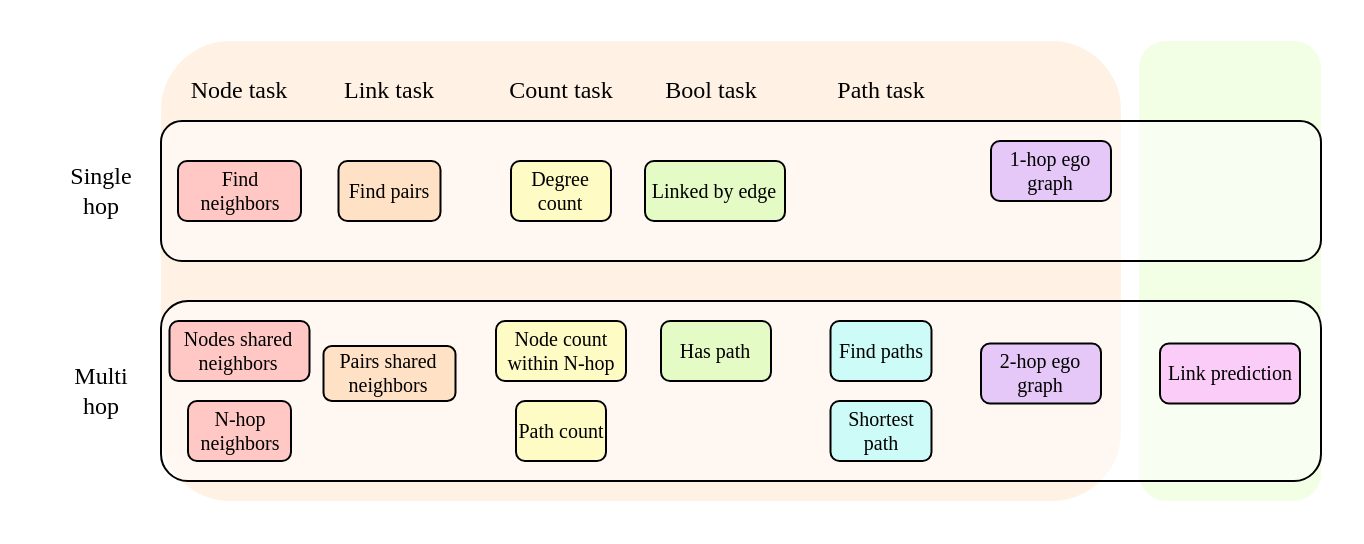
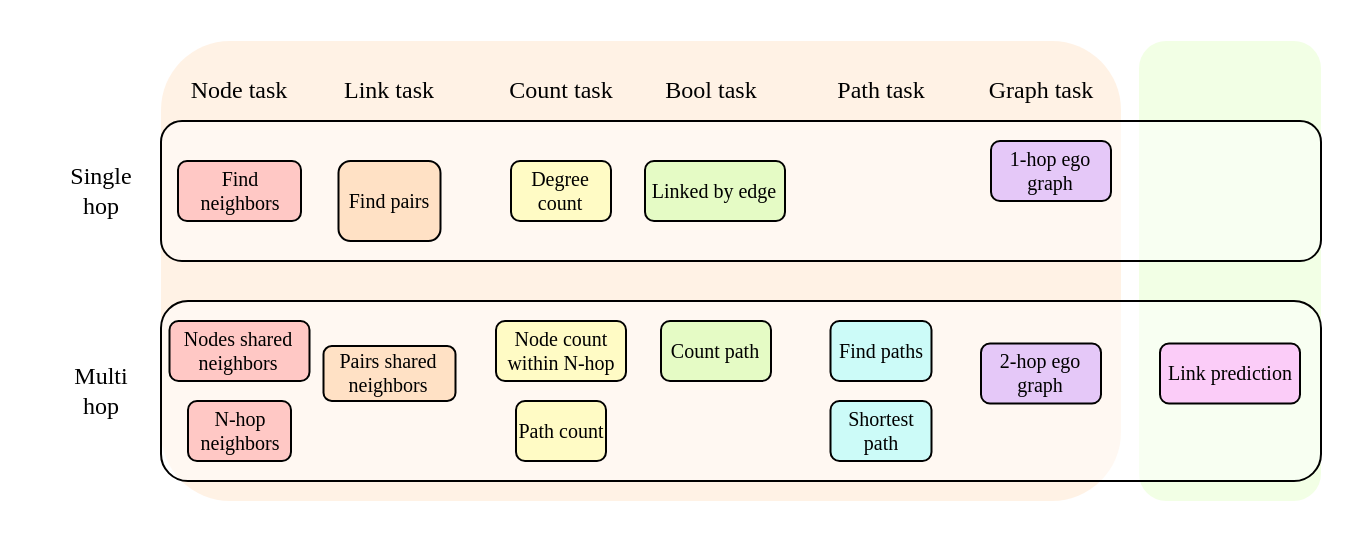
  <mxCell id="0" />
  <mxCell id="1" parent="0" />
  <mxCell id="2" value="" style="rounded=1;whiteSpace=wrap;html=1;fillColor=#E6FFCC;dashed=1;dashPattern=12 12;strokeColor=none;fillOpacity=50;" vertex="1" parent="1"><mxGeometry x="569" y="20" width="91" height="230" as="geometry" /></mxCell>
  <mxCell id="3" value="" style="rounded=1;whiteSpace=wrap;html=1;fillColor=#FFE6CC;dashed=1;dashPattern=12 12;strokeColor=none;fillOpacity=50;" vertex="1" parent="1"><mxGeometry x="80" y="20" width="480" height="230" as="geometry" /></mxCell>
  <mxCell id="4" value="Node task" style="text;html=1;align=center;verticalAlign=middle;resizable=0;points=[];autosize=1;strokeColor=none;fillColor=none;fontFamily=Comic Sans MS;" vertex="1" parent="1"><mxGeometry x="79.25" y="30" width="80" height="30" as="geometry" /></mxCell>
  <mxCell id="5" value="Link task" style="text;html=1;align=center;verticalAlign=middle;resizable=0;points=[];autosize=1;strokeColor=none;fillColor=none;fontFamily=Comic Sans MS;" vertex="1" parent="1"><mxGeometry x="159.25" y="30" width="70" height="30" as="geometry" /></mxCell>
  <mxCell id="6" value="Count task" style="text;html=1;align=center;verticalAlign=middle;resizable=0;points=[];autosize=1;strokeColor=none;fillColor=none;fontFamily=Comic Sans MS;" vertex="1" parent="1"><mxGeometry x="240" y="30" width="80" height="30" as="geometry" /></mxCell>
  <mxCell id="7" value="Bool task" style="text;html=1;align=center;verticalAlign=middle;resizable=0;points=[];autosize=1;strokeColor=none;fillColor=none;fontFamily=Comic Sans MS;" vertex="1" parent="1"><mxGeometry x="320" y="30" width="70" height="30" as="geometry" /></mxCell>
  <mxCell id="8" value="Path task" style="text;html=1;align=center;verticalAlign=middle;resizable=0;points=[];autosize=1;strokeColor=none;fillColor=none;fontFamily=Comic Sans MS;" vertex="1" parent="1"><mxGeometry x="400" y="30" width="80" height="30" as="geometry" /></mxCell>
+ <mxCell id="9" value="Graph task" style="text;html=1;align=center;verticalAlign=middle;resizable=0;points=[];autosize=1;strokeColor=none;fillColor=none;fontFamily=Comic Sans MS;" vertex="1" parent="1"><mxGeometry x="480" y="30" width="80" height="30" as="geometry" /></mxCell>
  <mxCell id="10" value="" style="rounded=1;whiteSpace=wrap;html=1;fillStyle=auto;gradientColor=none;fillColor=default;fillOpacity=50;strokeColor=default;" vertex="1" parent="1"><mxGeometry x="80" y="60" width="580" height="70" as="geometry" /></mxCell>
  <mxCell id="11" value="" style="rounded=1;whiteSpace=wrap;html=1;fillStyle=auto;gradientColor=none;fillColor=default;fillOpacity=50;" vertex="1" parent="1"><mxGeometry x="80" y="150" width="580" height="90" as="geometry" /></mxCell>
  <mxCell id="12" value="Single&lt;br&gt;hop" style="text;html=1;align=center;verticalAlign=middle;resizable=0;points=[];autosize=1;strokeColor=none;fillColor=none;fontFamily=Comic Sans MS;" vertex="1" parent="1"><mxGeometry x="20" y="75" width="60" height="40" as="geometry" /></mxCell>
  <mxCell id="13" value="Multi&lt;br&gt;hop" style="text;html=1;align=center;verticalAlign=middle;resizable=0;points=[];autosize=1;strokeColor=none;fillColor=none;fontFamily=Comic Sans MS;" vertex="1" parent="1"><mxGeometry x="25" y="175" width="50" height="40" as="geometry" /></mxCell>
  <mxCell id="14" value="Find neighbors" style="rounded=1;whiteSpace=wrap;html=1;fontSize=10;fontFamily=Comic Sans MS;fillOpacity=50;fillColor=#FF9999;" vertex="1" parent="1"><mxGeometry x="88.5" y="80" width="61.5" height="30" as="geometry" /></mxCell>
  <mxCell id="15" value="Nodes shared neighbors" style="rounded=1;whiteSpace=wrap;html=1;fontSize=10;fontFamily=Comic Sans MS;fillOpacity=50;fillColor=#FF9999;" vertex="1" parent="1"><mxGeometry x="84.25" y="160" width="70" height="30" as="geometry" /></mxCell>
  <mxCell id="16" value="N-hop neighbors" style="rounded=1;whiteSpace=wrap;html=1;fontSize=10;fontFamily=Comic Sans MS;fillOpacity=50;fillColor=#FF9999;" vertex="1" parent="1"><mxGeometry x="93.5" y="200" width="51.5" height="30" as="geometry" /></mxCell>
- <mxCell id="17" value="Find pairs" style="rounded=1;whiteSpace=wrap;html=1;fontSize=10;fontFamily=Comic Sans MS;fillOpacity=50;fillColor=#FFCC99;" vertex="1" parent="1"><mxGeometry x="168.75" y="80" width="51" height="30" as="geometry" /></mxCell>
+ <mxCell id="17" value="Find pairs" style="rounded=1;whiteSpace=wrap;html=1;fontSize=10;fontFamily=Comic Sans MS;fillOpacity=50;fillColor=#FFCC99;" vertex="1" parent="1"><mxGeometry x="168.75" y="80" width="51" height="40" as="geometry" /></mxCell>
  <mxCell id="18" value="Pairs shared neighbors" style="rounded=1;whiteSpace=wrap;html=1;fontSize=10;fontFamily=Comic Sans MS;fillOpacity=50;fillColor=#FFCC99;" vertex="1" parent="1"><mxGeometry x="161.25" y="172.5" width="66" height="27.5" as="geometry" /></mxCell>
  <mxCell id="19" value="Degree count" style="rounded=1;whiteSpace=wrap;html=1;fontSize=10;fontFamily=Comic Sans MS;fillOpacity=50;fillColor=#FFFF99;" vertex="1" parent="1"><mxGeometry x="255" y="80" width="50" height="30" as="geometry" /></mxCell>
  <mxCell id="20" value="Node count within N-hop" style="rounded=1;whiteSpace=wrap;html=1;fontSize=10;fontFamily=Comic Sans MS;fillOpacity=50;fillColor=#FFFF99;" vertex="1" parent="1"><mxGeometry x="247.5" y="160" width="65" height="30" as="geometry" /></mxCell>
  <mxCell id="21" value="Path count" style="rounded=1;whiteSpace=wrap;html=1;fontSize=10;fontFamily=Comic Sans MS;fillOpacity=50;fillColor=#FFFF99;" vertex="1" parent="1"><mxGeometry x="257.5" y="200" width="45" height="30" as="geometry" /></mxCell>
  <mxCell id="22" value="Linked by edge" style="rounded=1;whiteSpace=wrap;html=1;fontSize=10;fontFamily=Comic Sans MS;fillOpacity=50;fillColor=#CCFF99;" vertex="1" parent="1"><mxGeometry x="322" y="80" width="70" height="30" as="geometry" /></mxCell>
- <mxCell id="23" value="Has path" style="rounded=1;whiteSpace=wrap;html=1;fontSize=10;fontFamily=Comic Sans MS;fillOpacity=50;fillColor=#CCFF99;" vertex="1" parent="1"><mxGeometry x="330" y="160" width="55" height="30" as="geometry" /></mxCell>
+ <mxCell id="23" value="Count path" style="rounded=1;whiteSpace=wrap;html=1;fontSize=10;fontFamily=Comic Sans MS;fillOpacity=50;fillColor=#CCFF99;" vertex="1" parent="1"><mxGeometry x="330" y="160" width="55" height="30" as="geometry" /></mxCell>
  <mxCell id="24" value="Find paths" style="rounded=1;whiteSpace=wrap;html=1;fontSize=10;fontFamily=Comic Sans MS;fillOpacity=50;fillColor=#99FFFF;" vertex="1" parent="1"><mxGeometry x="414.75" y="160" width="50.5" height="30" as="geometry" /></mxCell>
  <mxCell id="25" value="Shortest path" style="rounded=1;whiteSpace=wrap;html=1;fontSize=10;fontFamily=Comic Sans MS;fillOpacity=50;fillColor=#99FFFF;" vertex="1" parent="1"><mxGeometry x="414.75" y="200" width="50.5" height="30" as="geometry" /></mxCell>
  <mxCell id="26" value="1-hop ego graph" style="rounded=1;whiteSpace=wrap;html=1;fontSize=10;fontFamily=Comic Sans MS;fillOpacity=50;fillColor=#CC99FF;" vertex="1" parent="1"><mxGeometry x="495" y="70" width="60" height="30" as="geometry" /></mxCell>
  <mxCell id="27" value="2-hop ego graph" style="rounded=1;whiteSpace=wrap;html=1;fontSize=10;fontFamily=Comic Sans MS;fillOpacity=50;fillColor=#CC99FF;" vertex="1" parent="1"><mxGeometry x="490" y="171.25" width="60" height="30" as="geometry" /></mxCell>
  <mxCell id="28" value="Link prediction" style="rounded=1;whiteSpace=wrap;html=1;fontSize=10;fontFamily=Comic Sans MS;fillOpacity=50;fillColor=#FF99FF;" vertex="1" parent="1"><mxGeometry x="579.5" y="171.25" width="70" height="30" as="geometry" /></mxCell>
